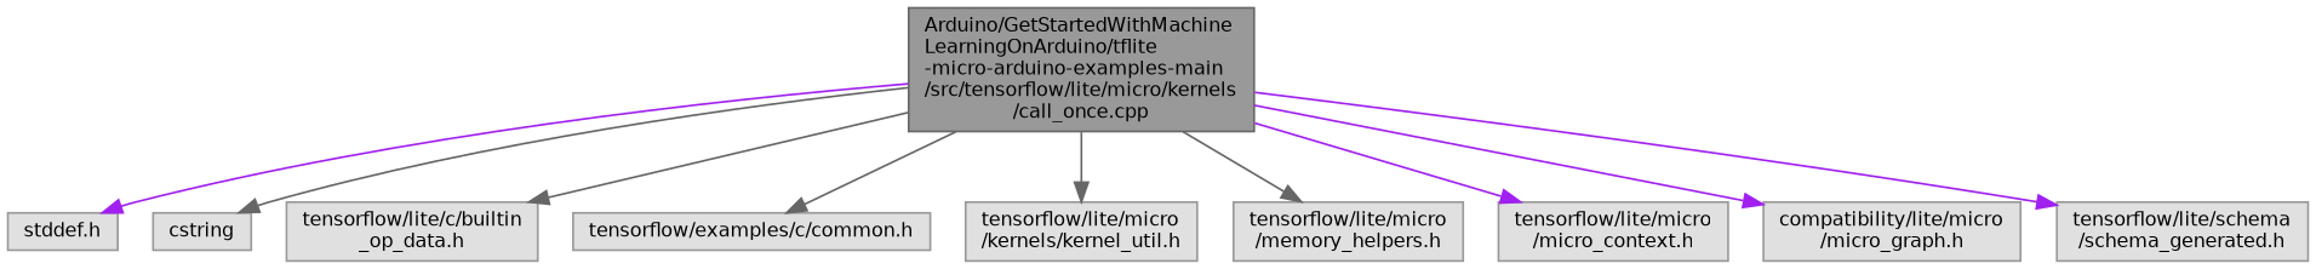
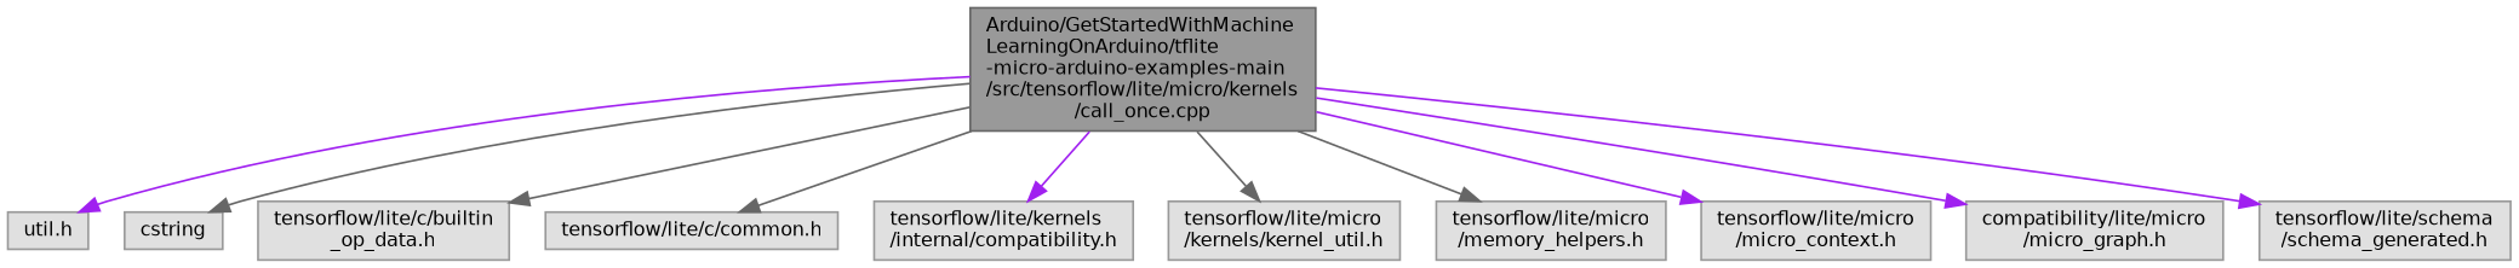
  digraph {
    node [color=grey60 fillcolor="#E0E0E0" fontname=Helvetica fontsize=10 shape=box style=filled]
    edge [color=purple fontname=Helvetica fontsize=10 labelfontname=Helvetica labelfontsize=10 style=solid]
    n1 [color=gray40 fillcolor=grey60 fontcolor=black height=0.2 label="Arduino/GetStartedWithMachine\lLearningOnArduino/tflite\l-micro-arduino-examples-main\l/src/tensorflow/lite/micro/kernels\l/call_once.cpp" width=0.4]
-   n2 [height=0.2 label="stddef.h" width=0.4]
+   n2 [height=0.2 label="util.h" width=0.4]
    n3 [height=0.2 label=cstring width=0.4]
    n4 [height=0.2 label="tensorflow/lite/c/builtin\l_op_data.h" width=0.4]
-   n5 [height=0.2 label="tensorflow/examples/c/common.h" width=0.4]
+   n5 [height=0.2 label="tensorflow/lite/c/common.h" width=0.4]
+   n6 [height=0.2 label="tensorflow/lite/kernels\l/internal/compatibility.h" width=0.4]
    n7 [height=0.2 label="tensorflow/lite/micro\l/kernels/kernel_util.h" width=0.4]
    n8 [height=0.2 label="tensorflow/lite/micro\l/memory_helpers.h" width=0.4]
    n9 [height=0.2 label="tensorflow/lite/micro\l/micro_context.h" width=0.4]
    n10 [height=0.2 label="compatibility/lite/micro\l/micro_graph.h" width=0.4]
    n11 [height=0.2 label="tensorflow/lite/schema\l/schema_generated.h" width=0.4]
    n1 -> n2
    n1 -> n3 [color=gray40]
    n1 -> n4 [color=gray40]
    n1 -> n5 [color=gray40]
+   n1 -> n6
    n1 -> n7 [color=gray40]
    n1 -> n8 [color=gray40]
    n1 -> n9
    n1 -> n10
    n1 -> n11
  }
